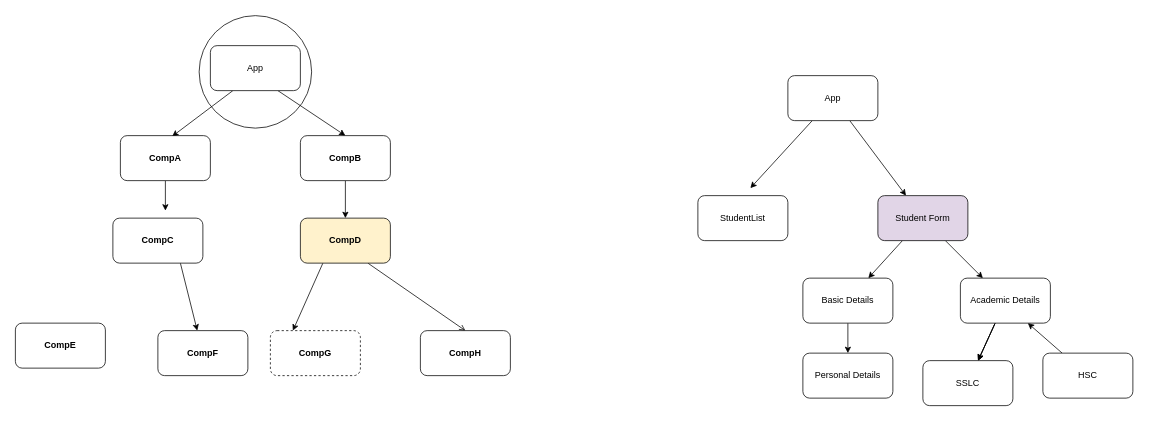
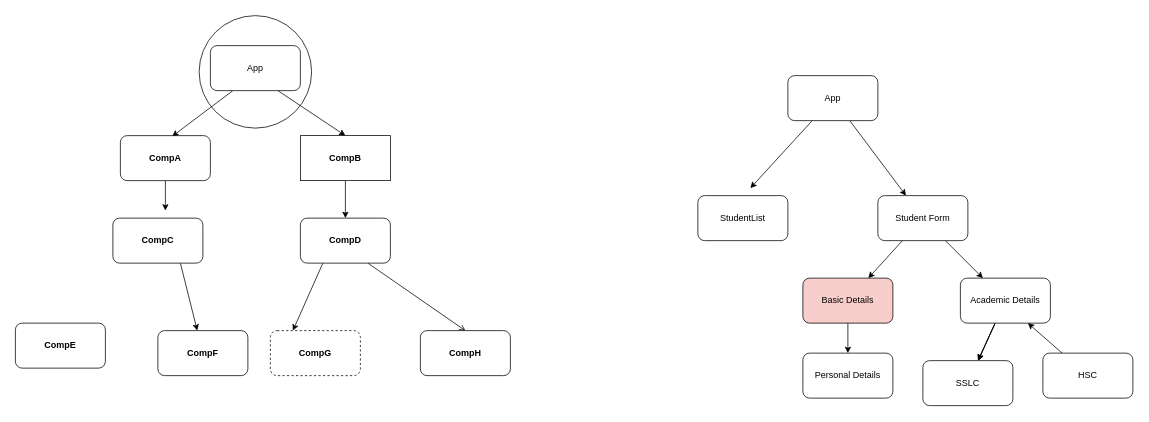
  <mxCell id="0" />
  <mxCell id="1" parent="0" />
  <mxCell id="2" value="" style="ellipse;whiteSpace=wrap;html=1;aspect=fixed;" vertex="1" parent="1"><mxGeometry x="265" y="20" width="150" height="150" as="geometry" /></mxCell>
  <mxCell id="3" style="edgeStyle=none;html=1;exitX=0.25;exitY=1;exitDx=0;exitDy=0;entryX=0.575;entryY=0.017;entryDx=0;entryDy=0;entryPerimeter=0;" parent="1" source="5" target="7" edge="1"><mxGeometry relative="1" as="geometry" /></mxCell>
  <mxCell id="4" style="edgeStyle=none;html=1;exitX=0.75;exitY=1;exitDx=0;exitDy=0;entryX=0.5;entryY=0;entryDx=0;entryDy=0;" parent="1" source="5" target="9" edge="1"><mxGeometry relative="1" as="geometry" /></mxCell>
  <mxCell id="5" value="App" style="rounded=1;whiteSpace=wrap;html=1;" parent="1" vertex="1"><mxGeometry x="280" y="60" width="120" height="60" as="geometry" /></mxCell>
  <mxCell id="6" style="edgeStyle=none;html=1;" parent="1" source="7" edge="1"><mxGeometry relative="1" as="geometry"><mxPoint x="220" y="280" as="targetPoint" /></mxGeometry></mxCell>
  <mxCell id="7" value="CompA" style="rounded=1;whiteSpace=wrap;html=1;fontStyle=1" parent="1" vertex="1"><mxGeometry x="160" y="180" width="120" height="60" as="geometry" /></mxCell>
  <mxCell id="8" style="edgeStyle=none;html=1;entryX=0.5;entryY=0;entryDx=0;entryDy=0;" parent="1" source="9" target="14" edge="1"><mxGeometry relative="1" as="geometry" /></mxCell>
- <mxCell id="9" value="CompB" style="rounded=1;whiteSpace=wrap;html=1;fontStyle=1" parent="1" vertex="1"><mxGeometry x="400" y="180" width="120" height="60" as="geometry" /></mxCell>
+ <mxCell id="9" value="CompB" style="whiteSpace=wrap;html=1;fontStyle=1;rounded=0;" parent="1" vertex="1"><mxGeometry x="400" y="180" width="120" height="60" as="geometry" /></mxCell>
  <mxCell id="10" style="edgeStyle=none;html=1;exitX=0.75;exitY=1;exitDx=0;exitDy=0;" parent="1" source="11" target="16" edge="1"><mxGeometry relative="1" as="geometry" /></mxCell>
  <mxCell id="11" value="CompC" style="rounded=1;whiteSpace=wrap;html=1;fontStyle=1" parent="1" vertex="1"><mxGeometry x="150" y="290" width="120" height="60" as="geometry" /></mxCell>
  <mxCell id="12" style="edgeStyle=none;html=1;exitX=0.25;exitY=1;exitDx=0;exitDy=0;entryX=0.25;entryY=0;entryDx=0;entryDy=0;" parent="1" source="14" target="18" edge="1"><mxGeometry relative="1" as="geometry" /></mxCell>
  <mxCell id="13" style="edgeStyle=none;html=1;exitX=0.75;exitY=1;exitDx=0;exitDy=0;entryX=0.5;entryY=0;entryDx=0;entryDy=0;endArrow=open;" parent="1" source="14" target="17" edge="1"><mxGeometry relative="1" as="geometry" /></mxCell>
- <mxCell id="14" value="CompD" style="rounded=1;whiteSpace=wrap;html=1;fontStyle=1;fillColor=#fff2cc;" parent="1" vertex="1"><mxGeometry x="400" y="290" width="120" height="60" as="geometry" /></mxCell>
+ <mxCell id="14" value="CompD" style="rounded=1;whiteSpace=wrap;html=1;fontStyle=1" parent="1" vertex="1"><mxGeometry x="400" y="290" width="120" height="60" as="geometry" /></mxCell>
  <mxCell id="15" value="CompE" style="rounded=1;whiteSpace=wrap;html=1;fontStyle=1" parent="1" vertex="1"><mxGeometry x="20" y="430" width="120" height="60" as="geometry" /></mxCell>
  <mxCell id="16" value="CompF" style="rounded=1;whiteSpace=wrap;html=1;fontStyle=1" parent="1" vertex="1"><mxGeometry x="210" y="440" width="120" height="60" as="geometry" /></mxCell>
  <mxCell id="17" value="CompH" style="rounded=1;whiteSpace=wrap;html=1;fontStyle=1" parent="1" vertex="1"><mxGeometry x="560" y="440" width="120" height="60" as="geometry" /></mxCell>
  <mxCell id="18" value="CompG" style="rounded=1;whiteSpace=wrap;html=1;fontStyle=1;dashed=1;" parent="1" vertex="1"><mxGeometry x="360" y="440" width="120" height="60" as="geometry" /></mxCell>
  <mxCell id="19" style="edgeStyle=none;html=1;" edge="1" parent="1" source="21"><mxGeometry relative="1" as="geometry"><mxPoint x="1000" y="250" as="targetPoint" /></mxGeometry></mxCell>
  <mxCell id="20" value="" style="edgeStyle=none;html=1;" edge="1" parent="1" source="21" target="25"><mxGeometry relative="1" as="geometry" /></mxCell>
  <mxCell id="21" value="App" style="rounded=1;whiteSpace=wrap;html=1;" vertex="1" parent="1"><mxGeometry x="1050" y="100" width="120" height="60" as="geometry" /></mxCell>
  <mxCell id="22" value="StudentList" style="rounded=1;whiteSpace=wrap;html=1;" vertex="1" parent="1"><mxGeometry x="930" y="260" width="120" height="60" as="geometry" /></mxCell>
  <mxCell id="23" value="" style="edgeStyle=none;html=1;" edge="1" parent="1" source="25" target="27"><mxGeometry relative="1" as="geometry" /></mxCell>
  <mxCell id="24" value="" style="edgeStyle=none;html=1;" edge="1" parent="1" source="25" target="32"><mxGeometry relative="1" as="geometry" /></mxCell>
- <mxCell id="25" value="Student Form" style="whiteSpace=wrap;html=1;rounded=1;fillColor=#e1d5e7;" vertex="1" parent="1"><mxGeometry x="1170" y="260" width="120" height="60" as="geometry" /></mxCell>
+ <mxCell id="25" value="Student Form" style="whiteSpace=wrap;html=1;rounded=1;" vertex="1" parent="1"><mxGeometry x="1170" y="260" width="120" height="60" as="geometry" /></mxCell>
  <mxCell id="26" value="" style="edgeStyle=none;html=1;" edge="1" parent="1" source="27" target="28"><mxGeometry relative="1" as="geometry" /></mxCell>
- <mxCell id="27" value="Basic Details" style="whiteSpace=wrap;html=1;rounded=1;" vertex="1" parent="1"><mxGeometry x="1070" y="370" width="120" height="60" as="geometry" /></mxCell>
+ <mxCell id="27" value="Basic Details" style="whiteSpace=wrap;html=1;rounded=1;fillColor=#f8cecc;" vertex="1" parent="1"><mxGeometry x="1070" y="370" width="120" height="60" as="geometry" /></mxCell>
  <mxCell id="28" value="Personal Details" style="whiteSpace=wrap;html=1;rounded=1;" vertex="1" parent="1"><mxGeometry x="1070" y="470" width="120" height="60" as="geometry" /></mxCell>
  <mxCell id="29" value="" style="edgeStyle=none;html=1;" edge="1" parent="1" source="32" target="33"><mxGeometry relative="1" as="geometry" /></mxCell>
  <mxCell id="30" value="" style="edgeStyle=none;html=1;" edge="1" parent="1" source="32" target="33"><mxGeometry relative="1" as="geometry" /></mxCell>
  <mxCell id="31" value="" style="edgeStyle=none;html=1;" edge="1" parent="1" source="32" target="33"><mxGeometry relative="1" as="geometry" /></mxCell>
  <mxCell id="32" value="Academic Details" style="whiteSpace=wrap;html=1;rounded=1;" vertex="1" parent="1"><mxGeometry x="1280" y="370" width="120" height="60" as="geometry" /></mxCell>
  <mxCell id="33" value="SSLC" style="whiteSpace=wrap;html=1;rounded=1;" vertex="1" parent="1"><mxGeometry x="1230" y="480" width="120" height="60" as="geometry" /></mxCell>
  <mxCell id="34" style="edgeStyle=none;html=1;entryX=0.75;entryY=1;entryDx=0;entryDy=0;" edge="1" parent="1" source="35" target="32"><mxGeometry relative="1" as="geometry" /></mxCell>
  <mxCell id="35" value="HSC" style="whiteSpace=wrap;html=1;rounded=1;" vertex="1" parent="1"><mxGeometry x="1390" y="470" width="120" height="60" as="geometry" /></mxCell>
